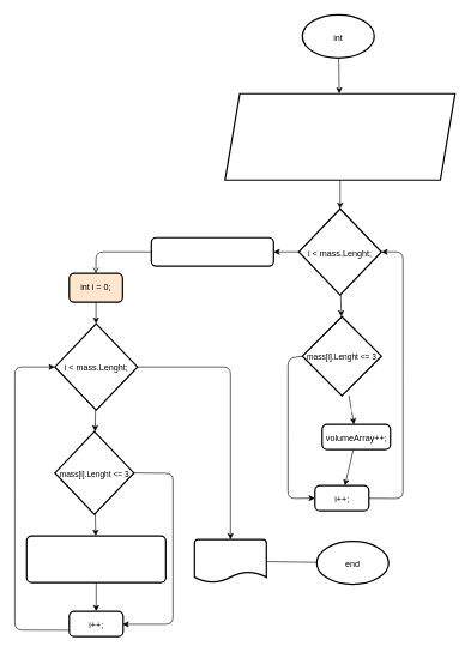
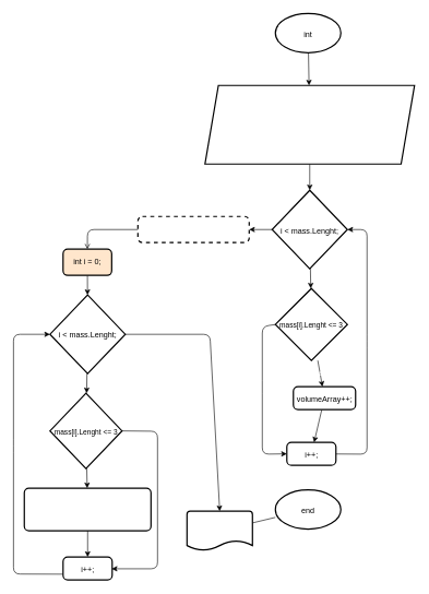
  <mxCell id="0" />
  <mxCell id="1" parent="0" />
  <mxCell id="2" value="" style="edgeStyle=none;html=1;fontSize=12;fontColor=#FFFFFF;" parent="1" source="3" target="5" edge="1"><mxGeometry relative="1" as="geometry" /></mxCell>
  <mxCell id="3" value="&lt;font style=&quot;font-size: 12px&quot;&gt;int&lt;/font&gt;" style="strokeWidth=2;html=1;shape=mxgraph.flowchart.start_1;whiteSpace=wrap;fontSize=15;" parent="1" vertex="1"><mxGeometry x="420" y="20" width="100" height="60" as="geometry" /></mxCell>
  <mxCell id="4" style="edgeStyle=none;html=1;entryX=0.5;entryY=0;entryDx=0;entryDy=0;entryPerimeter=0;fontSize=12;fontColor=#FFFFFF;" parent="1" source="5" target="8" edge="1"><mxGeometry relative="1" as="geometry" /></mxCell>
  <mxCell id="5" value="&lt;div style=&quot;font-family: &amp;#34;menlo&amp;#34; , &amp;#34;monaco&amp;#34; , &amp;#34;courier new&amp;#34; , monospace ; line-height: 18px&quot;&gt;&lt;div style=&quot;font-size: 12px&quot;&gt;&lt;font color=&quot;#ffffff&quot; style=&quot;font-size: 12px&quot;&gt;var inputStr =&amp;nbsp;&lt;/font&gt;&lt;/div&gt;&lt;div style=&quot;font-size: 12px&quot;&gt;&lt;font color=&quot;#ffffff&quot; style=&quot;font-size: 12px&quot;&gt;Convert.ToString(Console.ReadLine());&lt;/font&gt;&lt;/div&gt;&lt;div style=&quot;font-size: 12px&quot;&gt;&lt;font color=&quot;#ffffff&quot; style=&quot;font-size: 12px&quot;&gt;string[] mass = inputStr.Split(' ');&lt;/font&gt;&lt;/div&gt;&lt;div style=&quot;font-size: 12px&quot;&gt;&lt;font color=&quot;#ffffff&quot; style=&quot;font-size: 12px&quot;&gt;int volumeArray = 0;&lt;/font&gt;&lt;/div&gt;&lt;div&gt;&lt;font style=&quot;font-size: 12px&quot; color=&quot;#ffffff&quot;&gt;int indexOfResultArray = 0;&lt;/font&gt;&lt;font color=&quot;#ffffff&quot; style=&quot;font-size: 12px&quot;&gt;&lt;br&gt;&lt;/font&gt;&lt;/div&gt;&lt;div&gt;&lt;font style=&quot;font-size: 12px&quot; color=&quot;#ffffff&quot;&gt;int i = 0;&lt;/font&gt;&lt;/div&gt;&lt;/div&gt;" style="shape=parallelogram;html=1;strokeWidth=2;perimeter=parallelogramPerimeter;whiteSpace=wrap;rounded=1;arcSize=0;size=0.064;fontSize=15;" parent="1" vertex="1"><mxGeometry x="312.5" y="130" width="320" height="120" as="geometry" /></mxCell>
  <mxCell id="6" value="" style="edgeStyle=none;html=1;fontSize=15;" parent="1" source="8" target="13" edge="1"><mxGeometry relative="1" as="geometry" /></mxCell>
  <mxCell id="7" value="" style="edgeStyle=none;html=1;fontSize=12;fontColor=#FFFFFF;" parent="1" source="8" target="30" edge="1"><mxGeometry relative="1" as="geometry" /></mxCell>
  <mxCell id="8" value="&lt;font style=&quot;font-size: 12px&quot;&gt;i &amp;lt; mass.Lenght;&lt;/font&gt;" style="strokeWidth=2;html=1;shape=mxgraph.flowchart.decision;whiteSpace=wrap;fontSize=15;" parent="1" vertex="1"><mxGeometry x="415" y="290" width="115" height="120" as="geometry" /></mxCell>
  <mxCell id="9" style="edgeStyle=none;html=1;entryX=1;entryY=0.5;entryDx=0;entryDy=0;entryPerimeter=0;fontSize=15;" parent="1" source="10" target="8" edge="1"><mxGeometry relative="1" as="geometry"><Array as="points"><mxPoint x="560" y="693" /><mxPoint x="560" y="520" /><mxPoint x="560" y="350" /></Array></mxGeometry></mxCell>
  <mxCell id="10" value="&lt;font style=&quot;font-size: 12px&quot;&gt;i++;&lt;/font&gt;" style="rounded=1;whiteSpace=wrap;html=1;absoluteArcSize=1;arcSize=14;strokeWidth=2;fontSize=15;" parent="1" vertex="1"><mxGeometry x="437.5" y="675" width="75" height="35" as="geometry" /></mxCell>
  <mxCell id="11" value="" style="edgeStyle=none;html=1;fontSize=15;" parent="1" source="13" target="15" edge="1"><mxGeometry relative="1" as="geometry" /></mxCell>
  <mxCell id="12" style="edgeStyle=none;html=1;exitX=0;exitY=0.5;exitDx=0;exitDy=0;exitPerimeter=0;entryX=0;entryY=0.5;entryDx=0;entryDy=0;fontSize=15;" parent="1" source="13" target="10" edge="1"><mxGeometry relative="1" as="geometry"><Array as="points"><mxPoint x="400" y="498" /><mxPoint x="400" y="590" /><mxPoint x="400" y="693" /></Array></mxGeometry></mxCell>
  <mxCell id="13" value="&lt;font style=&quot;font-size: 11px&quot;&gt;mass[i].Lenght &amp;lt;= 3&lt;/font&gt;" style="strokeWidth=2;html=1;shape=mxgraph.flowchart.decision;whiteSpace=wrap;fontSize=15;" parent="1" vertex="1"><mxGeometry x="420" y="440" width="110" height="110" as="geometry" /></mxCell>
  <mxCell id="14" value="" style="edgeStyle=none;html=1;fontSize=15;" parent="1" source="15" target="10" edge="1"><mxGeometry relative="1" as="geometry" /></mxCell>
  <mxCell id="15" value="&lt;font style=&quot;font-size: 12px&quot;&gt;volumeArray++;&lt;/font&gt;" style="rounded=1;whiteSpace=wrap;html=1;absoluteArcSize=1;arcSize=14;strokeWidth=2;fontSize=15;" parent="1" vertex="1"><mxGeometry x="447.5" y="590" width="95" height="35" as="geometry" /></mxCell>
  <mxCell id="16" value="" style="edgeStyle=none;html=1;fontSize=15;" parent="1" source="18" target="23" edge="1"><mxGeometry relative="1" as="geometry" /></mxCell>
  <mxCell id="17" style="edgeStyle=none;html=1;entryX=0.5;entryY=0;entryDx=0;entryDy=0;entryPerimeter=0;fontSize=12;fontColor=#FFFFFF;" parent="1" source="18" target="36" edge="1"><mxGeometry relative="1" as="geometry"><Array as="points"><mxPoint x="320" y="510" /></Array><mxPoint x="335" y="810" as="targetPoint" /></mxGeometry></mxCell>
  <mxCell id="18" value="&lt;font style=&quot;font-size: 12px&quot;&gt;i &amp;lt; mass.Lenght;&lt;/font&gt;" style="strokeWidth=2;html=1;shape=mxgraph.flowchart.decision;whiteSpace=wrap;fontSize=15;" parent="1" vertex="1"><mxGeometry x="75.75" y="450" width="115" height="120" as="geometry" /></mxCell>
  <mxCell id="19" style="edgeStyle=none;html=1;fontSize=15;entryX=0;entryY=0.5;entryDx=0;entryDy=0;entryPerimeter=0;exitX=0;exitY=0.75;exitDx=0;exitDy=0;" parent="1" source="20" target="18" edge="1"><mxGeometry relative="1" as="geometry"><Array as="points"><mxPoint x="20" y="876" /><mxPoint x="20" y="680" /><mxPoint x="20" y="510" /></Array><mxPoint x="76" y="910" as="sourcePoint" /><mxPoint x="180" y="510" as="targetPoint" /></mxGeometry></mxCell>
  <mxCell id="20" value="&lt;font style=&quot;font-size: 12px&quot;&gt;i++;&lt;/font&gt;" style="rounded=1;whiteSpace=wrap;html=1;absoluteArcSize=1;arcSize=14;strokeWidth=2;fontSize=15;" parent="1" vertex="1"><mxGeometry x="95.75" y="850" width="75" height="35" as="geometry" /></mxCell>
  <mxCell id="21" value="" style="edgeStyle=none;html=1;fontSize=15;" parent="1" source="23" target="25" edge="1"><mxGeometry relative="1" as="geometry" /></mxCell>
  <mxCell id="22" style="edgeStyle=none;html=1;exitX=1;exitY=0.5;exitDx=0;exitDy=0;exitPerimeter=0;fontSize=15;" parent="1" source="23" edge="1"><mxGeometry relative="1" as="geometry"><Array as="points"><mxPoint x="240" y="658" /><mxPoint x="240" y="868" /></Array><mxPoint x="170" y="868" as="targetPoint" /></mxGeometry></mxCell>
  <mxCell id="23" value="&lt;font style=&quot;font-size: 11px&quot;&gt;mass[i].Lenght &amp;lt;= 3&lt;/font&gt;" style="strokeWidth=2;html=1;shape=mxgraph.flowchart.decision;whiteSpace=wrap;fontSize=15;" parent="1" vertex="1"><mxGeometry x="75.75" y="600" width="110" height="115" as="geometry" /></mxCell>
  <mxCell id="24" value="" style="edgeStyle=none;html=1;fontSize=15;" parent="1" source="25" target="20" edge="1"><mxGeometry relative="1" as="geometry" /></mxCell>
  <mxCell id="25" value="&lt;p style=&quot;font-family: &amp;#34;menlo&amp;#34; , &amp;#34;monaco&amp;#34; , &amp;#34;courier new&amp;#34; , monospace ; line-height: 1&quot;&gt;&lt;font color=&quot;#ffffff&quot; style=&quot;font-size: 12px&quot;&gt;resultMass[index OfResultArray] = mass[i];&lt;/font&gt;&lt;/p&gt;&lt;p style=&quot;font-family: &amp;#34;menlo&amp;#34; , &amp;#34;monaco&amp;#34; , &amp;#34;courier new&amp;#34; , monospace ; line-height: 1&quot;&gt;&lt;span style=&quot;color: rgb(255 , 255 , 255) ; font-size: 12px&quot;&gt;indexOfResultArray++;&lt;/span&gt;&lt;font color=&quot;#ffffff&quot; style=&quot;font-size: 12px&quot;&gt;&lt;br&gt;&lt;/font&gt;&lt;/p&gt;" style="rounded=1;whiteSpace=wrap;html=1;absoluteArcSize=1;arcSize=14;strokeWidth=2;fontSize=15;" parent="1" vertex="1"><mxGeometry x="36.5" y="745" width="193.5" height="65" as="geometry" /></mxCell>
  <mxCell id="26" value="yes" style="text;html=1;align=center;verticalAlign=middle;resizable=0;points=[];autosize=1;strokeColor=none;fillColor=none;fontSize=12;fontColor=#FFFFFF;" parent="1" vertex="1"><mxGeometry x="475" y="410" width="30" height="20" as="geometry" /></mxCell>
  <mxCell id="27" value="yes" style="text;html=1;align=center;verticalAlign=middle;resizable=0;points=[];autosize=1;strokeColor=none;fillColor=none;fontSize=12;fontColor=#FFFFFF;" parent="1" vertex="1"><mxGeometry x="475" y="560" width="30" height="20" as="geometry" /></mxCell>
  <mxCell id="28" value="no" style="text;html=1;align=center;verticalAlign=middle;resizable=0;points=[];autosize=1;strokeColor=none;fillColor=none;fontSize=12;fontColor=#FFFFFF;" parent="1" vertex="1"><mxGeometry x="385" y="480" width="30" height="20" as="geometry" /></mxCell>
  <mxCell id="29" style="edgeStyle=none;html=1;fontSize=12;fontColor=#FFFFFF;entryX=0.5;entryY=0;entryDx=0;entryDy=0;endArrow=open;" parent="1" source="30" target="40" edge="1"><mxGeometry relative="1" as="geometry"><Array as="points"><mxPoint x="133" y="350" /></Array><mxPoint x="133" y="380" as="targetPoint" /></mxGeometry></mxCell>
- <mxCell id="30" value="&lt;span style=&quot;font-family: &amp;#34;menlo&amp;#34; , &amp;#34;monaco&amp;#34; , &amp;#34;courier new&amp;#34; , monospace&quot;&gt;string[] resultMass = new string[volumeArray]&lt;/span&gt;" style="rounded=1;whiteSpace=wrap;html=1;absoluteArcSize=1;arcSize=14;strokeWidth=2;labelBackgroundColor=none;fontSize=12;fontColor=#FFFFFF;fillColor=none;" parent="1" vertex="1"><mxGeometry x="210" y="330" width="170" height="40" as="geometry" /></mxCell>
+ <mxCell id="30" value="&lt;span style=&quot;font-family: &amp;#34;menlo&amp;#34; , &amp;#34;monaco&amp;#34; , &amp;#34;courier new&amp;#34; , monospace&quot;&gt;string[] resultMass = new string[volumeArray]&lt;/span&gt;" style="rounded=1;whiteSpace=wrap;html=1;absoluteArcSize=1;arcSize=14;strokeWidth=2;labelBackgroundColor=none;fontSize=12;fontColor=#FFFFFF;fillColor=none;dashed=1;" parent="1" vertex="1"><mxGeometry x="210" y="330" width="170" height="40" as="geometry" /></mxCell>
  <mxCell id="31" value="yes" style="text;html=1;align=center;verticalAlign=middle;resizable=0;points=[];autosize=1;strokeColor=none;fillColor=none;fontSize=12;fontColor=#FFFFFF;" parent="1" vertex="1"><mxGeometry y="580" width="30" height="20" as="geometry" x="130" /></mxCell>
  <mxCell id="32" value="yes" style="text;html=1;align=center;verticalAlign=middle;resizable=0;points=[];autosize=1;strokeColor=none;fillColor=none;fontSize=12;fontColor=#FFFFFF;" parent="1" vertex="1"><mxGeometry y="715" width="30" height="20" as="geometry" x="130" /></mxCell>
  <mxCell id="33" value="no" style="text;html=1;align=center;verticalAlign=middle;resizable=0;points=[];autosize=1;strokeColor=none;fillColor=none;fontSize=12;fontColor=#FFFFFF;" parent="1" vertex="1"><mxGeometry x="190.75" y="640" width="30" height="20" as="geometry" /></mxCell>
  <mxCell id="34" value="no" style="text;html=1;align=center;verticalAlign=middle;resizable=0;points=[];autosize=1;strokeColor=none;fillColor=none;fontSize=12;fontColor=#FFFFFF;" parent="1" vertex="1"><mxGeometry x="385" y="330" width="30" height="20" as="geometry" /></mxCell>
  <mxCell id="35" style="edgeStyle=none;html=1;fontSize=12;fontColor=#FFFFFF;endArrow=none;" parent="1" source="36" target="38" edge="1"><mxGeometry relative="1" as="geometry" /></mxCell>
- <mxCell id="36" value="print(resultMass)" style="strokeWidth=2;html=1;shape=mxgraph.flowchart.document2;whiteSpace=wrap;size=0.25;labelBackgroundColor=none;fontSize=12;fontColor=#FFFFFF;fillColor=none;" parent="1" vertex="1"><mxGeometry x="270" width="100" height="60" as="geometry" y="750" /></mxCell>
+ <mxCell id="36" value="print(resultMass)" style="strokeWidth=2;html=1;shape=mxgraph.flowchart.document2;whiteSpace=wrap;size=0.25;labelBackgroundColor=none;fontSize=12;fontColor=#FFFFFF;fillColor=none;" parent="1" vertex="1"><mxGeometry x="285" y="780" width="100" height="60" as="geometry" /></mxCell>
  <mxCell id="37" value="no" style="text;html=1;align=center;verticalAlign=middle;resizable=0;points=[];autosize=1;strokeColor=none;fillColor=none;fontSize=12;fontColor=#FFFFFF;" parent="1" vertex="1"><mxGeometry x="190.75" y="490" width="30" height="20" as="geometry" /></mxCell>
- <mxCell id="38" value="&lt;font style=&quot;font-size: 12px&quot;&gt;end&lt;/font&gt;" style="strokeWidth=2;html=1;shape=mxgraph.flowchart.start_1;whiteSpace=wrap;fontSize=15;" parent="1" vertex="1"><mxGeometry x="440" y="752.5" width="100" height="60" as="geometry" /></mxCell>
+ <mxCell id="38" value="&lt;font style=&quot;font-size: 12px&quot;&gt;end&lt;/font&gt;" style="strokeWidth=2;html=1;shape=mxgraph.flowchart.start_1;whiteSpace=wrap;fontSize=15;" parent="1" vertex="1"><mxGeometry x="420" y="747.5" width="100" height="60" as="geometry" /></mxCell>
  <mxCell id="39" value="" style="edgeStyle=none;html=1;fontSize=11;" edge="1" parent="1" source="40" target="18"><mxGeometry relative="1" as="geometry" /></mxCell>
  <mxCell id="40" value="&lt;span style=&quot;font-size: 12px&quot;&gt;int i = 0;&lt;/span&gt;" style="rounded=1;whiteSpace=wrap;html=1;absoluteArcSize=1;arcSize=14;strokeWidth=2;fontSize=11;fillColor=#ffe6cc;" vertex="1" parent="1"><mxGeometry x="95.75" y="380" width="74.25" height="40" as="geometry" /></mxCell>
